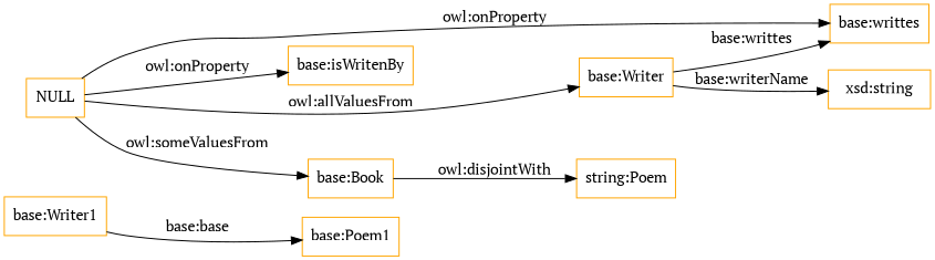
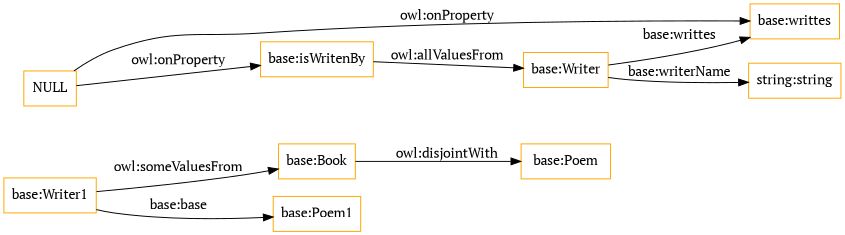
  digraph {
    fontname="PT Serif"
    rankdir=LR
    node [color=orange fontname="PT Serif" shape=rectangle]
    edge [fontname="PT Serif"]
    "base:Writer"
-   "xsd:string"
+   "xsd:string" [label="string:string"]
    "base:writtes"
    "base:Book"
-   "base:Poem" [label="string:Poem"]
+   "base:Poem"
    "base:Writer1"
    "base:Poem1"
    NULL
    "base:isWritenBy"
    "base:Writer" -> "xsd:string" [label="base:writerName"]
    "base:Writer" -> "base:writtes" [label="base:writtes"]
    "base:Book" -> "base:Poem" [label="owl:disjointWith"]
    "base:Writer1" -> "base:Poem1" [label="base:base"]
-   NULL -> "base:Writer" [label="owl:allValuesFrom"]
+   "base:isWritenBy" -> "base:Writer" [label="owl:allValuesFrom"]
    NULL -> "base:writtes" [label="owl:onProperty"]
-   NULL -> "base:Book" [label="owl:someValuesFrom"]
+   "base:Writer1" -> "base:Book" [label="owl:someValuesFrom"]
    NULL -> "base:isWritenBy" [label="owl:onProperty"]
  }
